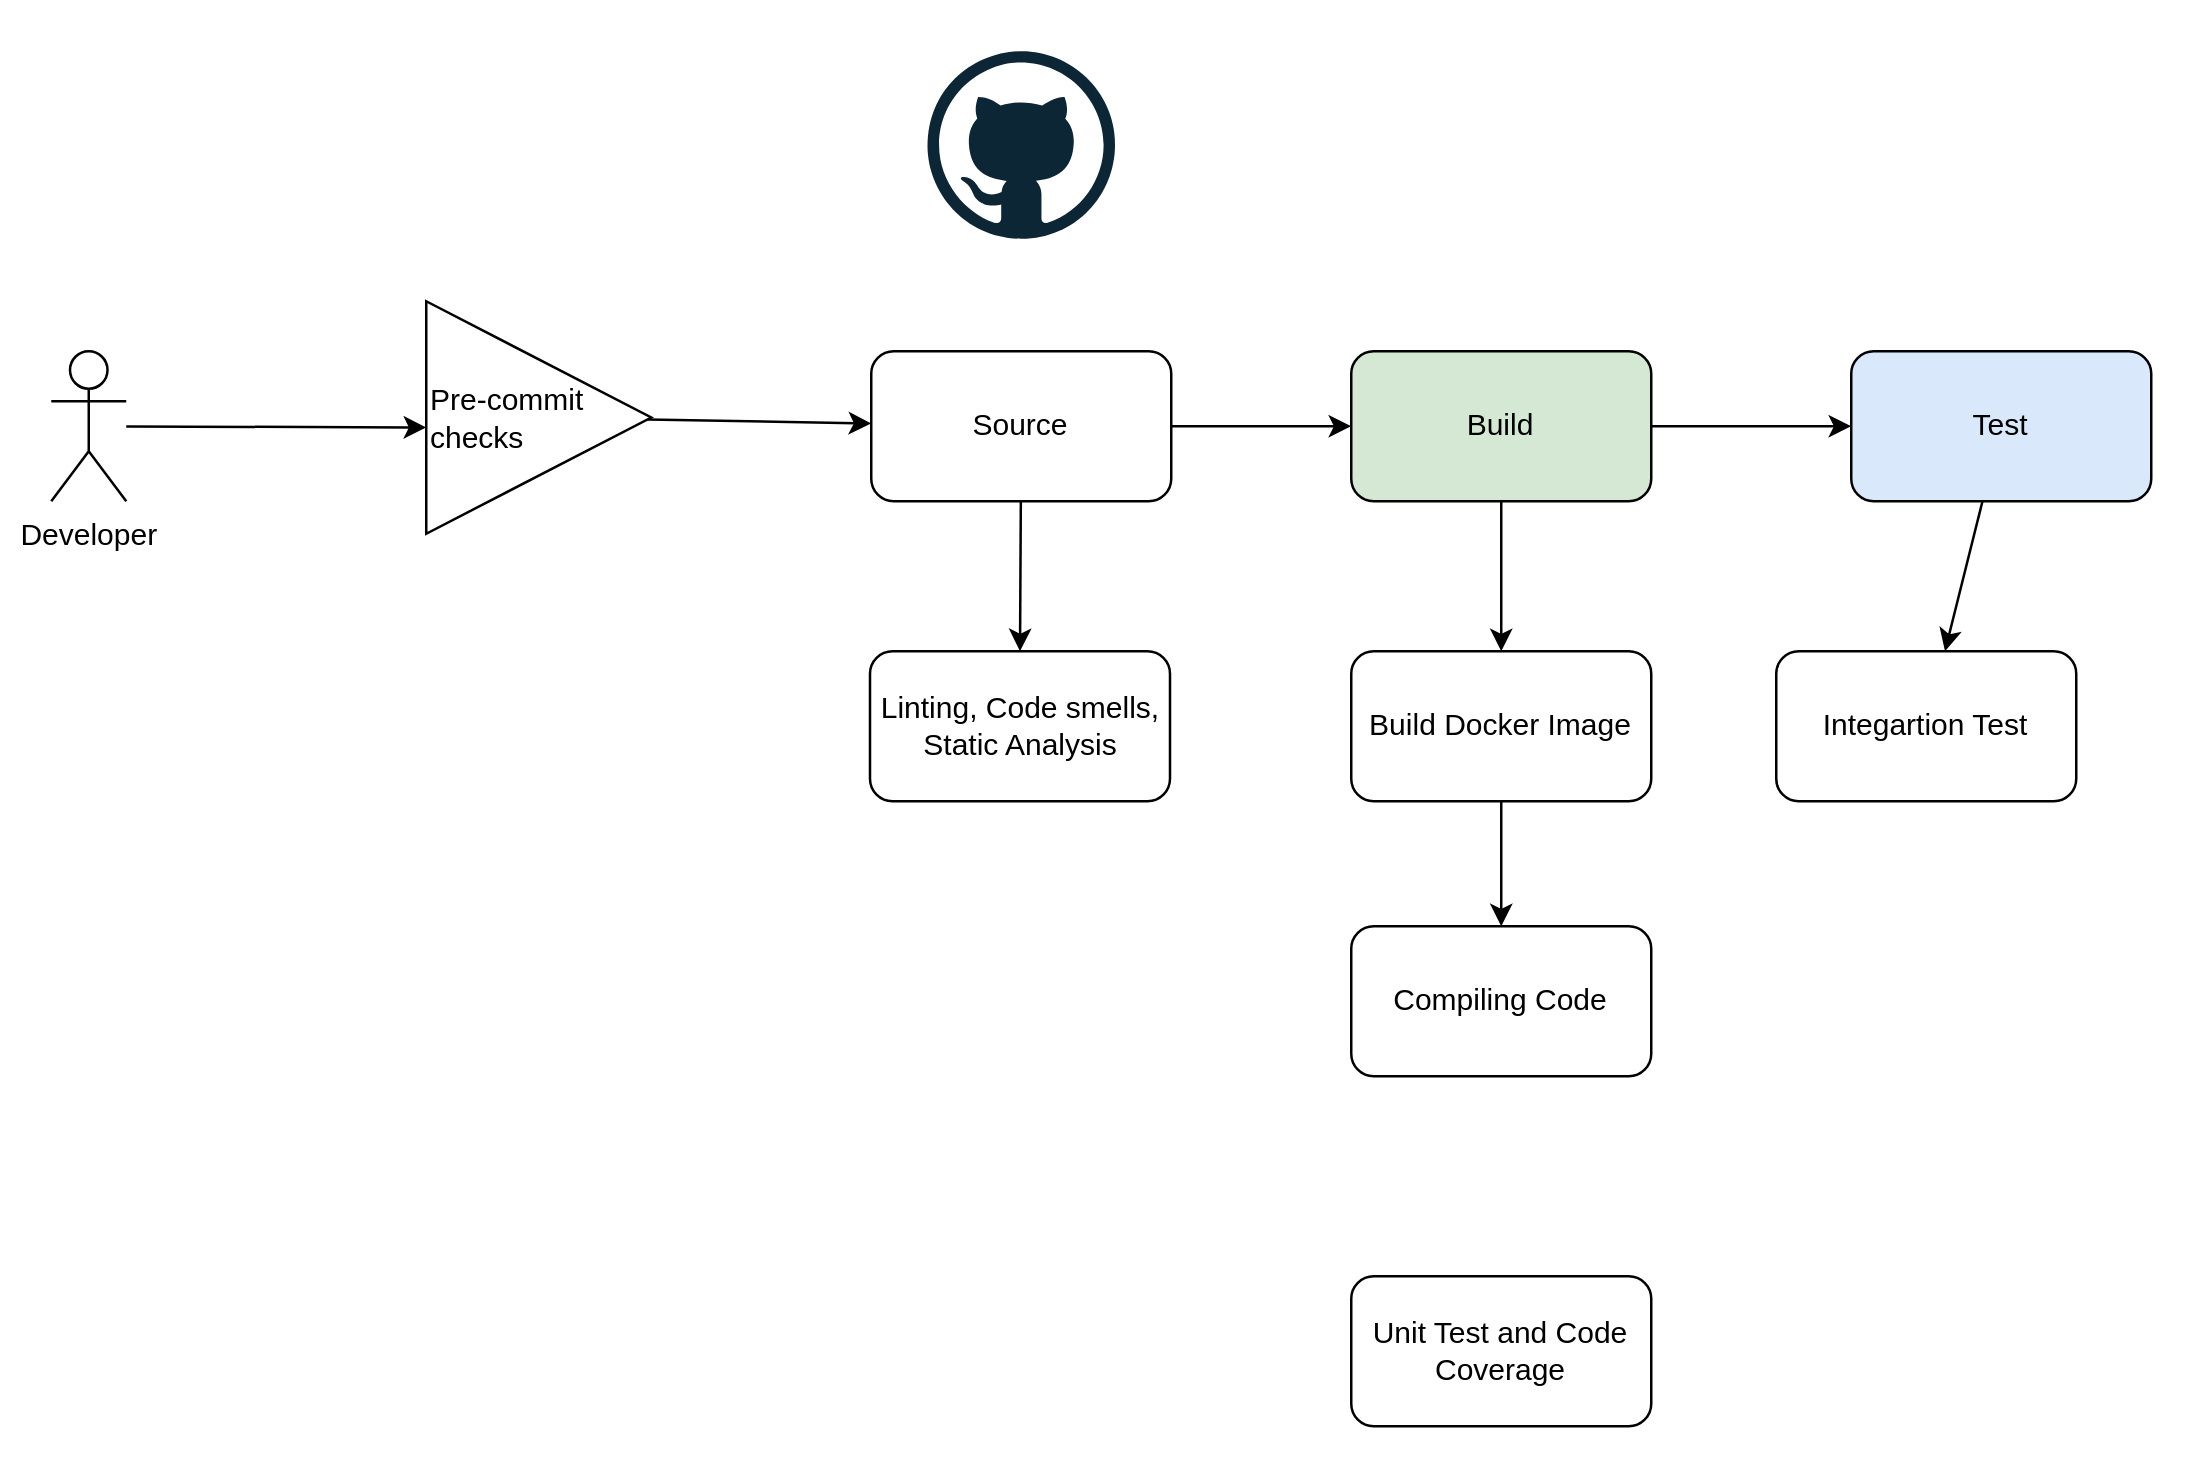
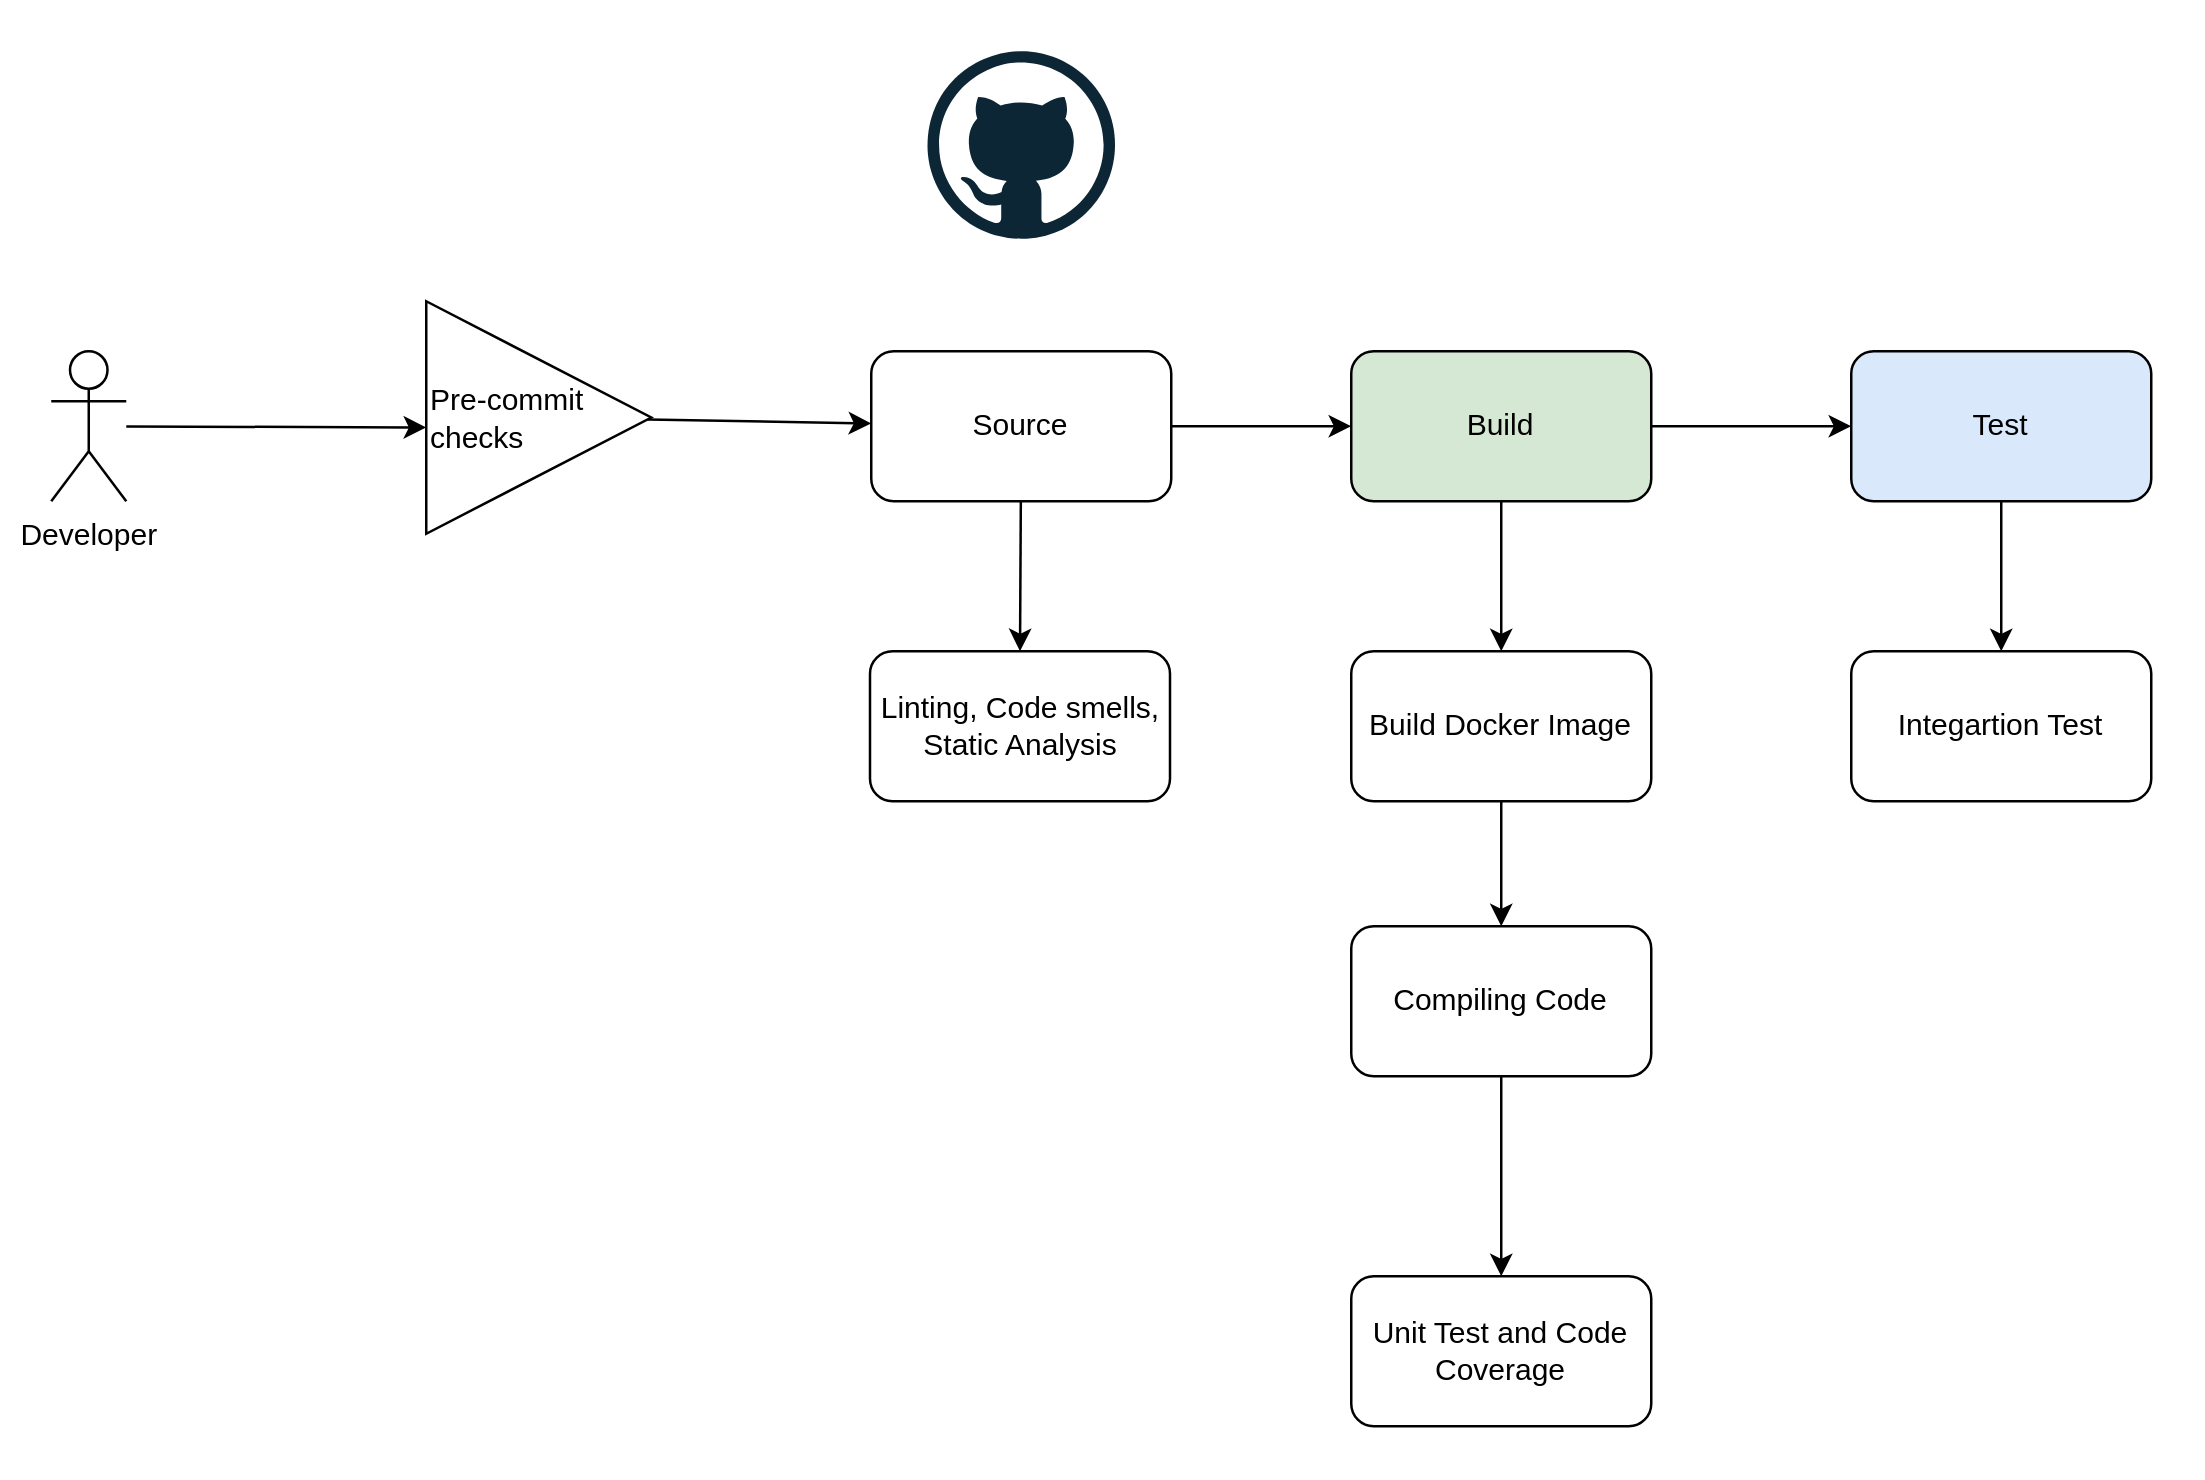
  <mxCell id="0" />
  <mxCell id="1" parent="0" />
  <mxCell id="2" value="" style="dashed=0;outlineConnect=0;html=1;align=center;labelPosition=center;verticalLabelPosition=bottom;verticalAlign=top;shape=mxgraph.weblogos.github" vertex="1" parent="1"><mxGeometry x="370.5" y="20" width="75" height="75" as="geometry" /></mxCell>
  <mxCell id="3" style="edgeStyle=none;html=1;entryX=0;entryY=0.5;entryDx=0;entryDy=0;" edge="1" parent="1" source="4"><mxGeometry relative="1" as="geometry"><mxPoint x="170" y="170.5" as="targetPoint" /></mxGeometry></mxCell>
  <mxCell id="4" value="Developer&lt;div&gt;&lt;br&gt;&lt;/div&gt;" style="shape=umlActor;verticalLabelPosition=bottom;verticalAlign=top;html=1;outlineConnect=0;" vertex="1" parent="1"><mxGeometry x="20" y="140" width="30" height="60" as="geometry" /></mxCell>
  <mxCell id="5" style="edgeStyle=none;html=1;" edge="1" parent="1" source="6" target="9"><mxGeometry relative="1" as="geometry" /></mxCell>
  <mxCell id="6" value="Pre-commit checks" style="triangle;whiteSpace=wrap;html=1;align=left;" vertex="1" parent="1"><mxGeometry x="170" y="120" width="90" height="93" as="geometry" /></mxCell>
  <mxCell id="7" style="edgeStyle=none;html=1;entryX=0.5;entryY=0;entryDx=0;entryDy=0;" edge="1" parent="1" source="9" target="10"><mxGeometry relative="1" as="geometry"><mxPoint x="408" y="290" as="targetPoint" /></mxGeometry></mxCell>
  <mxCell id="8" style="edgeStyle=none;html=1;" edge="1" parent="1" source="9" target="13"><mxGeometry relative="1" as="geometry" /></mxCell>
  <mxCell id="9" value="Source" style="rounded=1;whiteSpace=wrap;html=1;" vertex="1" parent="1"><mxGeometry x="348" y="140" width="120" height="60" as="geometry" /></mxCell>
  <mxCell id="10" value="Linting, Code smells, Static Analysis" style="rounded=1;whiteSpace=wrap;html=1;" vertex="1" parent="1"><mxGeometry x="347.5" y="260" width="120" height="60" as="geometry" /></mxCell>
  <mxCell id="11" value="" style="edgeStyle=none;html=1;" edge="1" parent="1" source="13" target="15"><mxGeometry relative="1" as="geometry" /></mxCell>
  <mxCell id="12" value="" style="edgeStyle=none;html=1;" edge="1" parent="1" source="13" target="20"><mxGeometry relative="1" as="geometry" /></mxCell>
  <mxCell id="13" value="Build" style="rounded=1;whiteSpace=wrap;html=1;fillColor=#d5e8d4;" vertex="1" parent="1"><mxGeometry x="540" y="140" width="120" height="60" as="geometry" /></mxCell>
  <mxCell id="14" value="" style="edgeStyle=none;html=1;" edge="1" parent="1" source="15" target="17"><mxGeometry relative="1" as="geometry" /></mxCell>
  <mxCell id="15" value="Build Docker Image" style="whiteSpace=wrap;html=1;rounded=1;" vertex="1" parent="1"><mxGeometry x="540" y="260" width="120" height="60" as="geometry" /></mxCell>
+ <mxCell id="16" value="" style="edgeStyle=none;html=1;" edge="1" parent="1" source="17" target="18"><mxGeometry relative="1" as="geometry" /></mxCell>
  <mxCell id="17" value="Compiling Code" style="whiteSpace=wrap;html=1;rounded=1;" vertex="1" parent="1"><mxGeometry x="540" y="370" width="120" height="60" as="geometry" /></mxCell>
  <mxCell id="18" value="Unit Test and Code Coverage" style="whiteSpace=wrap;html=1;rounded=1;" vertex="1" parent="1"><mxGeometry x="540" y="510" width="120" height="60" as="geometry" /></mxCell>
  <mxCell id="19" value="" style="edgeStyle=none;html=1;" edge="1" parent="1" source="20" target="21"><mxGeometry relative="1" as="geometry" /></mxCell>
  <mxCell id="20" value="Test" style="whiteSpace=wrap;html=1;rounded=1;fillColor=#dae8fc;" vertex="1" parent="1"><mxGeometry x="740" y="140" width="120" height="60" as="geometry" /></mxCell>
- <mxCell id="21" value="Integartion Test" style="whiteSpace=wrap;html=1;rounded=1;" vertex="1" parent="1"><mxGeometry x="710" y="260" width="120" height="60" as="geometry" /></mxCell>
+ <mxCell id="21" value="Integartion Test" style="whiteSpace=wrap;html=1;rounded=1;" vertex="1" parent="1"><mxGeometry x="740" y="260" width="120" height="60" as="geometry" /></mxCell>
